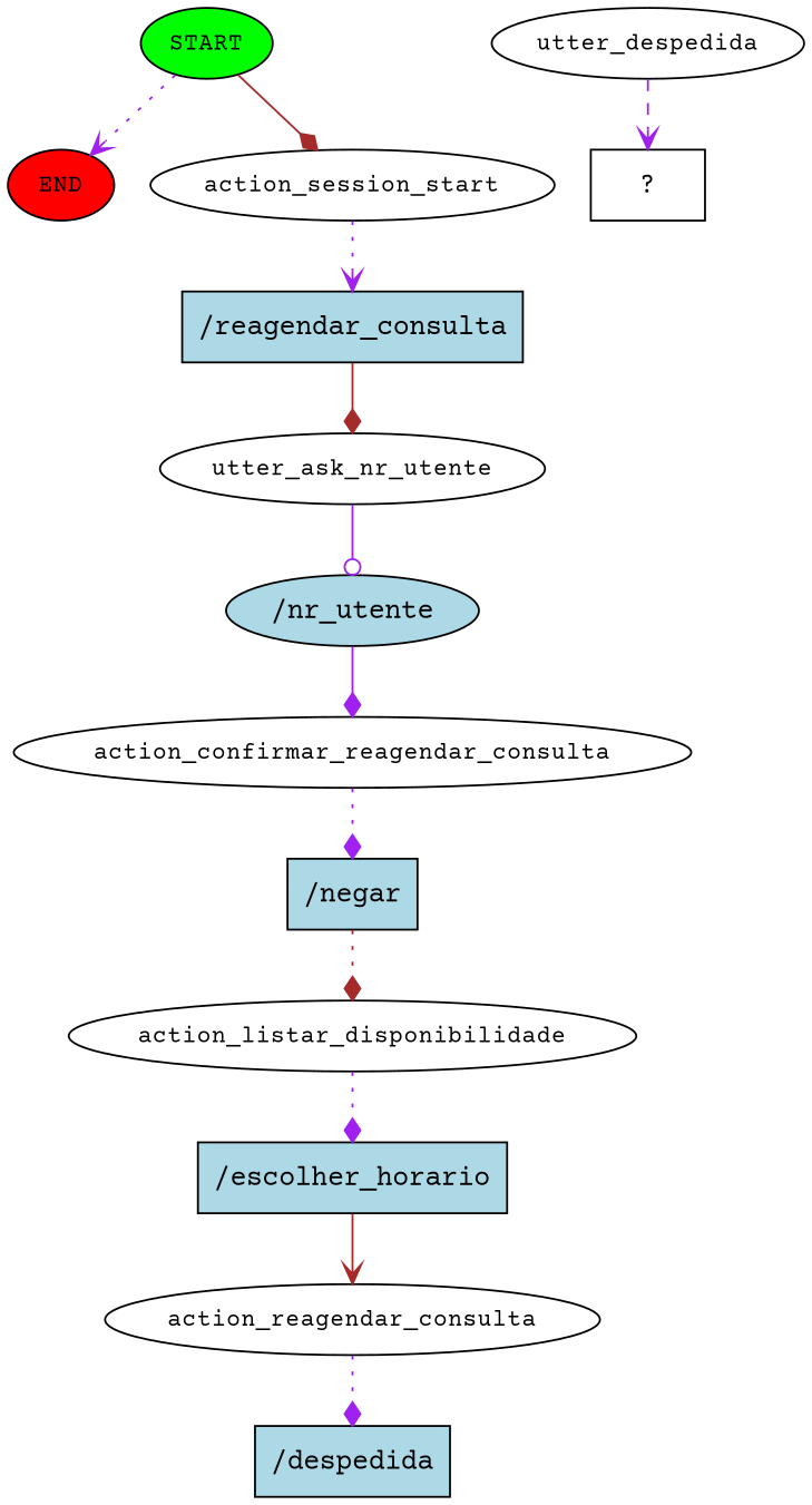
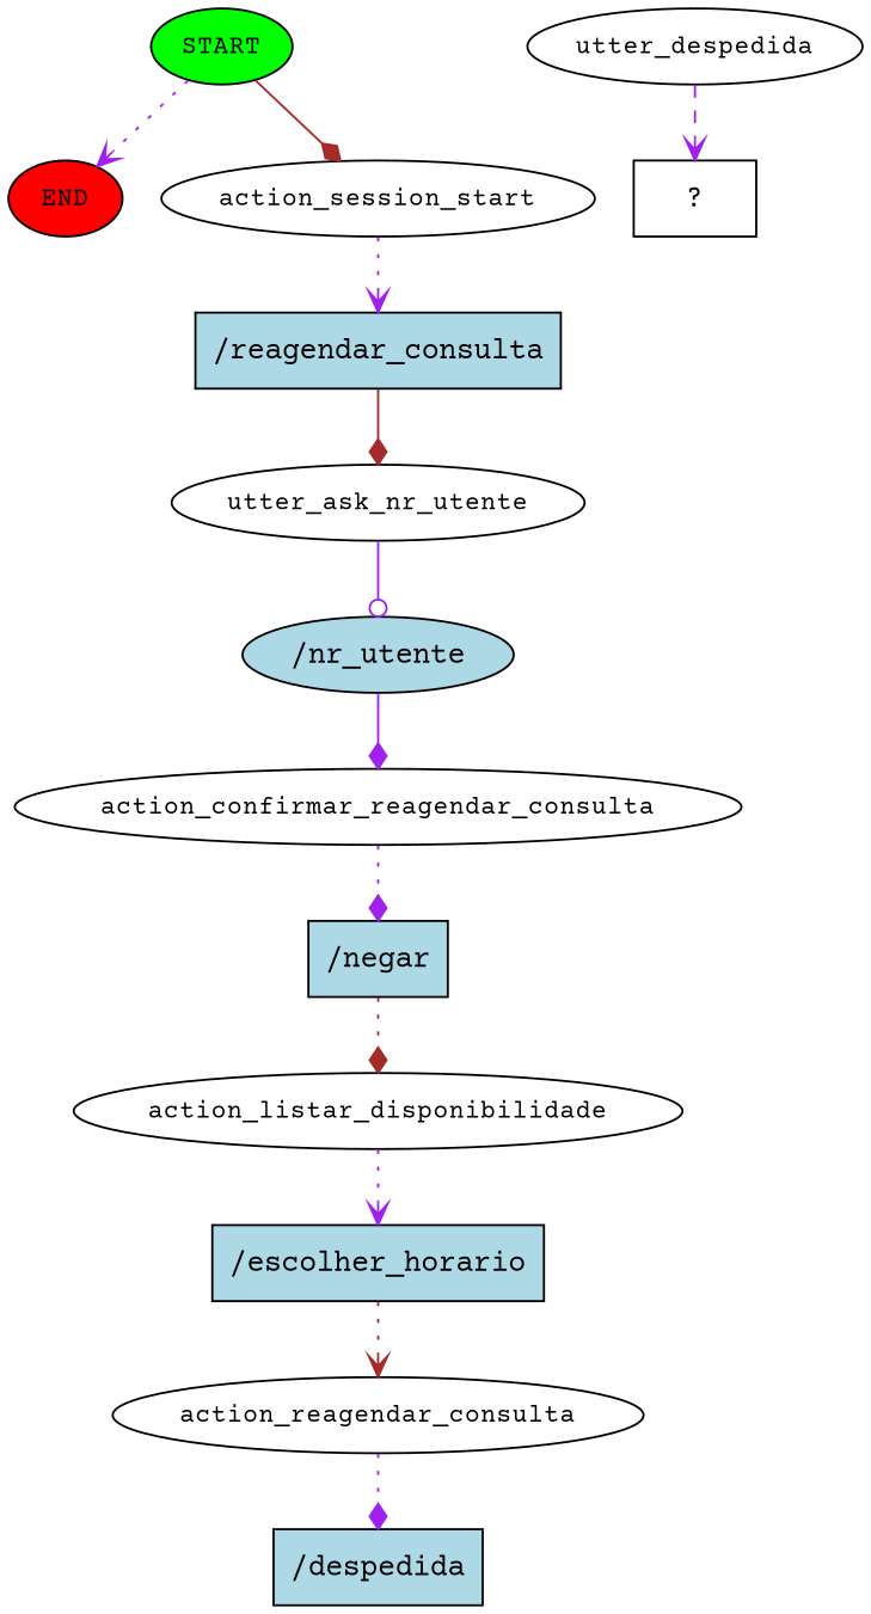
  digraph {
    fontname="Courier Prime"
    node [fontname="Courier Prime" fontsize=12]
    edge [arrowhead=diamond color=purple fontname="Courier Prime" style=dotted]
    n1 [fillcolor=green label=START style=filled]
    n2 [fillcolor=red label=END style=filled]
    n3 [label=action_session_start]
    n4 [fillcolor=lightblue label="/reagendar_consulta" shape=rect style=filled fontsize=""]
    n5 [label=utter_ask_nr_utente]
    n6 [fillcolor=lightblue label="/nr_utente" shape=ellipse style=filled fontsize=""]
    n7 [label=action_confirmar_reagendar_consulta]
    n8 [fillcolor=lightblue label="/negar" shape=rect style=filled fontsize=""]
    n9 [label=action_listar_disponibilidade]
    n10 [fillcolor=lightblue label="/escolher_horario" shape=rect style=filled fontsize=""]
    n11 [label=action_reagendar_consulta]
    n12 [fillcolor=lightblue label="/despedida" shape=rect style=filled fontsize=""]
    n13 [label=utter_despedida]
    n14 [label="  ?  " shape=rect fontsize=""]
    n1 -> n2 [arrowhead=vee]
    n1 -> n3 [color=brown style=solid]
    n3 -> n4 [arrowhead=vee]
    n4 -> n5 [color=brown style=solid]
    n5 -> n6 [arrowhead=odot style=solid]
    n6 -> n7 [style=solid]
    n7 -> n8
    n8 -> n9 [color=brown]
-   n9 -> n10
-   n10 -> n11 [arrowhead=vee color=brown style=solid]
+   n9 -> n10 [arrowhead=vee]
+   n10 -> n11 [arrowhead=vee color=brown]
    n11 -> n12
    n13 -> n14 [arrowhead=vee style=dashed]
  }
